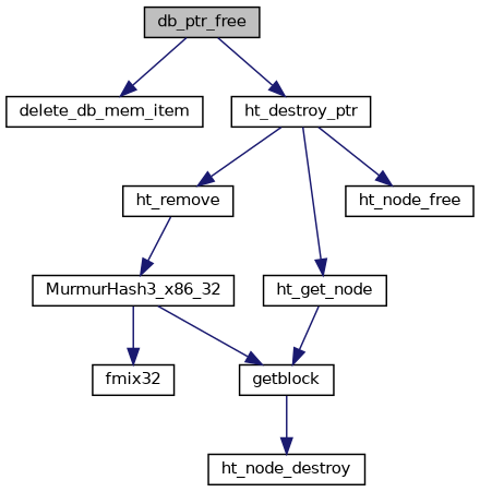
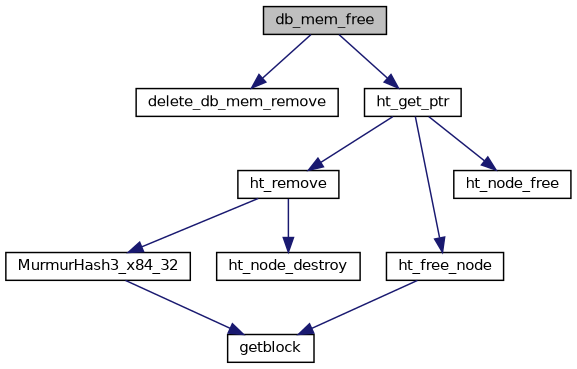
  digraph {
    rankdir=TB
    node [color=black fillcolor=white fontname=Helvetica fontsize=10 shape=record style=filled]
    edge [color=midnightblue fontname=Helvetica fontsize=10 labelfontname=Helvetica labelfontsize=10 style=solid]
-   n1 [fillcolor=grey75 fontcolor=black height=0.2 label=db_ptr_free width=0.4]
-   n2 [height=0.2 label=delete_db_mem_item width=0.4]
-   n3 [height=0.2 label=ht_destroy_ptr width=0.4]
+   n1 [fillcolor=grey75 fontcolor=black height=0.2 label=db_mem_free width=0.4]
+   n2 [height=0.2 label=delete_db_mem_remove width=0.4]
+   n3 [height=0.2 label=ht_get_ptr width=0.4]
    n4 [height=0.2 label=ht_remove width=0.4]
-   n5 [height=0.2 label=ht_get_node width=0.4]
+   n5 [height=0.2 label=ht_free_node width=0.4]
    n6 [height=0.2 label=ht_node_free width=0.4]
-   n7 [height=0.2 label=MurmurHash3_x86_32 width=0.4]
+   n7 [height=0.2 label=MurmurHash3_x84_32 width=0.4]
    n8 [height=0.2 label=ht_node_destroy width=0.4]
    n9 [height=0.2 label=getblock width=0.4]
-   n10 [height=0.2 label=fmix32 width=0.4]
    n1 -> n2
    n1 -> n3
    n3 -> n4
    n3 -> n5
    n3 -> n6
    n4 -> n7
-   n9 -> n8
+   n4 -> n8
    n5 -> n9
    n7 -> n9
-   n7 -> n10
  }
